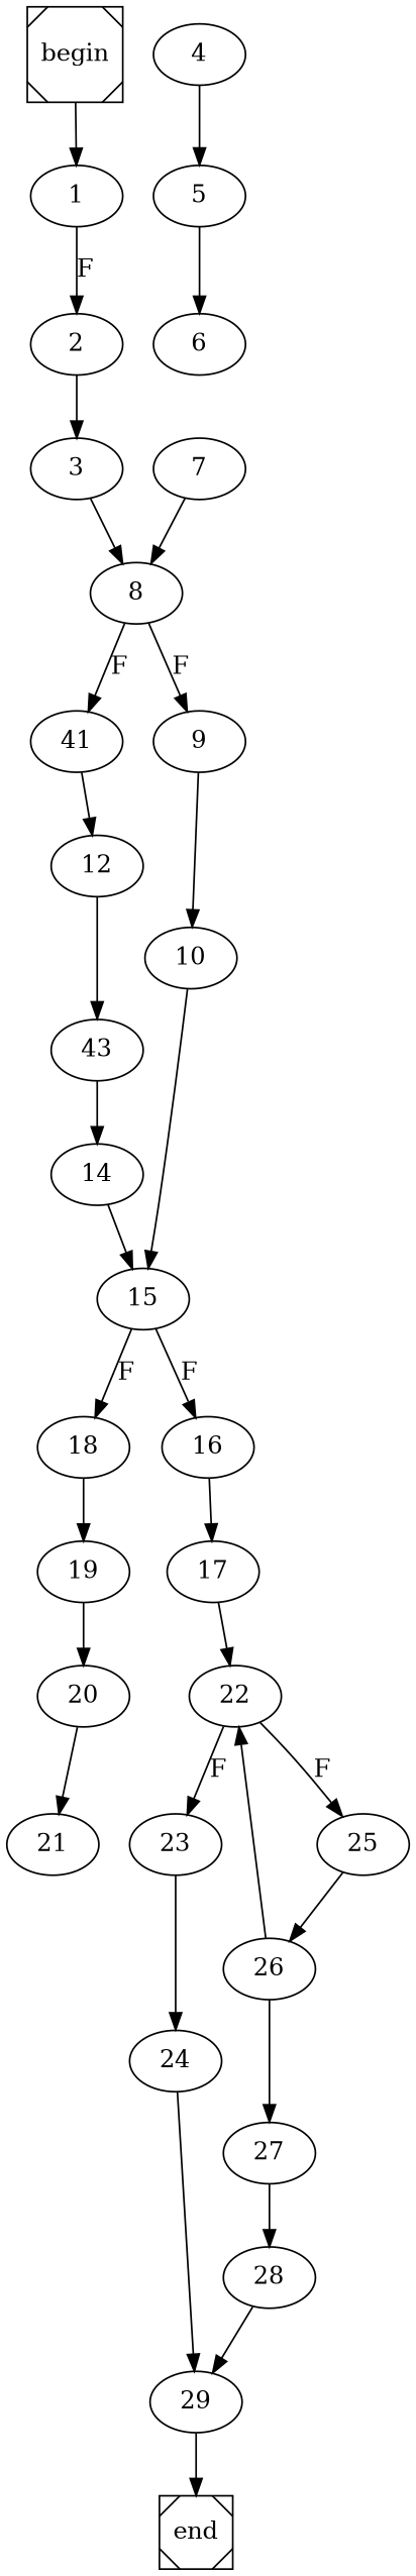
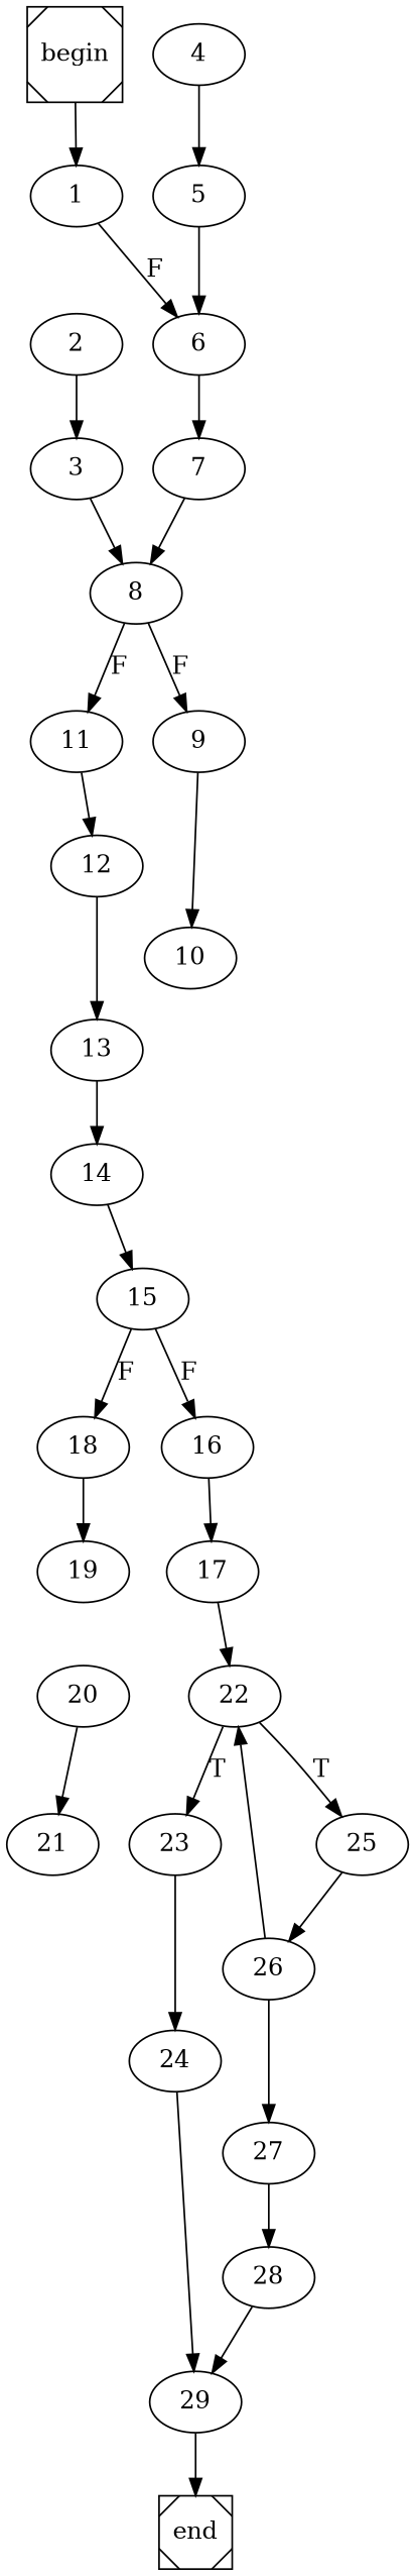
  digraph {
    begin [shape=Msquare]
    1
    2
    end [shape=Msquare]
    4
    5
    3
    6
    8
-   11 [label=41]
+   11
    9
    12
    10
    7
-   13 [label=43]
+   13
    15
    18
    16
    19
    17
    14
    20
    22
    25
    23
    26
    24
    21
    27
    29
    28
    begin -> 1
-   1 -> 2 [label=F]
+   1 -> 6 [label=F]
    2 -> 3
    4 -> 5
    5 -> 6
    3 -> 8
+   6 -> 7
    8 -> 11 [label=F]
    8 -> 9 [label=F]
    11 -> 12
    9 -> 10
    12 -> 13
-   10 -> 15
    7 -> 8
    13 -> 14
    15 -> 18 [label=F]
    15 -> 16 [label=F]
    18 -> 19
    16 -> 17
-   19 -> 20
    17 -> 22
    14 -> 15
    20 -> 21
-   22 -> 25 [label=F]
-   22 -> 23 [label=F]
+   22 -> 25 [label=T]
+   22 -> 23 [label=T]
    25 -> 26
    23 -> 24
    26 -> 22
    26 -> 27
    24 -> 29
    27 -> 28
    29 -> end
    28 -> 29
  }
